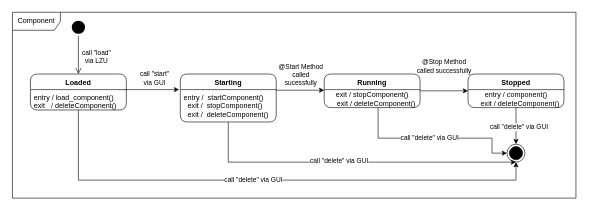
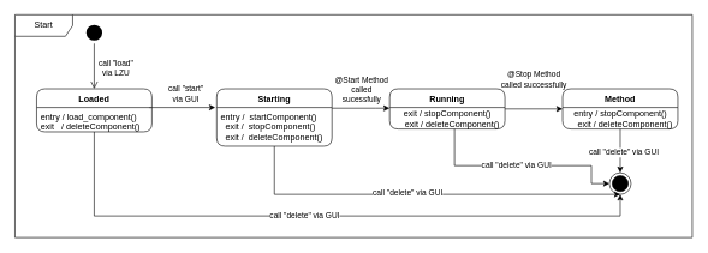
  <mxCell id="0" />
  <mxCell id="1" parent="0" />
  <mxCell id="2" value="" style="ellipse;html=1;shape=startState;fillColor=#000000;strokeColor=none;gradientColor=#000000;" parent="1" vertex="1"><mxGeometry x="115" y="30" width="30" height="30" as="geometry" /></mxCell>
  <mxCell id="3" value="call &quot;load&quot;&lt;br&gt;via LZU" style="edgeStyle=orthogonalEdgeStyle;html=1;verticalAlign=bottom;endArrow=open;endSize=8;strokeColor=#000000;rounded=0;" parent="1" source="2" target="7" edge="1"><mxGeometry x="0.587" y="30" relative="1" as="geometry"><mxPoint x="130" y="120" as="targetPoint" /><mxPoint as="offset" /></mxGeometry></mxCell>
  <mxCell id="4" value="call &quot;start&quot;&lt;br&gt;via GUI" style="edgeStyle=orthogonalEdgeStyle;rounded=0;orthogonalLoop=1;jettySize=auto;html=1;" parent="1" edge="1"><mxGeometry x="0.111" y="19" relative="1" as="geometry"><mxPoint x="298" y="149" as="targetPoint" /><mxPoint x="206" y="149" as="sourcePoint" /><mxPoint as="offset" /></mxGeometry></mxCell>
  <mxCell id="5" style="edgeStyle=orthogonalEdgeStyle;rounded=0;orthogonalLoop=1;jettySize=auto;html=1;entryX=0.5;entryY=1;entryDx=0;entryDy=0;" edge="1" parent="1" source="7" target="17"><mxGeometry relative="1" as="geometry"><Array as="points"><mxPoint x="130" y="300" /><mxPoint x="860" y="300" /></Array></mxGeometry></mxCell>
  <mxCell id="6" value="call &quot;delete&quot; via GUI" style="edgeLabel;html=1;align=center;verticalAlign=middle;resizable=0;points=[];" vertex="1" connectable="0" parent="5"><mxGeometry x="-0.069" y="1" relative="1" as="geometry"><mxPoint as="offset" /></mxGeometry></mxCell>
  <mxCell id="7" value="Loaded" style="swimlane;fontStyle=1;align=center;verticalAlign=top;childLayout=stackLayout;horizontal=1;startSize=26;horizontalStack=0;resizeParent=1;resizeParentMax=0;resizeLast=0;collapsible=1;marginBottom=0;rounded=1;" parent="1" vertex="1"><mxGeometry x="50" y="123" width="160" height="60" as="geometry" /></mxCell>
  <mxCell id="8" value="entry / load_component()&#10;exit   / deleteComponent()" style="text;strokeColor=none;fillColor=none;align=left;verticalAlign=top;spacingLeft=4;spacingRight=4;overflow=hidden;rotatable=0;points=[[0,0.5],[1,0.5]];portConstraint=eastwest;" parent="7" vertex="1"><mxGeometry y="26" width="160" height="34" as="geometry" /></mxCell>
  <mxCell id="9" value="@Start Method&lt;br&gt;called&lt;br&gt;sucessfully" style="edgeStyle=orthogonalEdgeStyle;rounded=0;orthogonalLoop=1;jettySize=auto;html=1;strokeColor=#000000;" parent="1" target="15" edge="1"><mxGeometry x="0.036" y="26" relative="1" as="geometry"><mxPoint x="460" y="150" as="sourcePoint" /><mxPoint x="540" y="147" as="targetPoint" /><Array as="points"><mxPoint x="520" y="150" /><mxPoint x="520" y="150" /></Array><mxPoint as="offset" /></mxGeometry></mxCell>
  <mxCell id="10" style="edgeStyle=orthogonalEdgeStyle;rounded=0;orthogonalLoop=1;jettySize=auto;html=1;entryX=0.5;entryY=1;entryDx=0;entryDy=0;" edge="1" parent="1" source="12" target="17"><mxGeometry relative="1" as="geometry"><Array as="points"><mxPoint x="380" y="270" /><mxPoint x="850" y="270" /></Array></mxGeometry></mxCell>
  <mxCell id="11" value="call &quot;delete&quot; via GUI" style="edgeLabel;html=1;align=center;verticalAlign=middle;resizable=0;points=[];" vertex="1" connectable="0" parent="10"><mxGeometry x="-0.084" y="4" relative="1" as="geometry"><mxPoint y="1" as="offset" /></mxGeometry></mxCell>
  <mxCell id="12" value="Starting" style="swimlane;fontStyle=1;align=center;verticalAlign=top;childLayout=stackLayout;horizontal=1;startSize=26;horizontalStack=0;resizeParent=1;resizeParentMax=0;resizeLast=0;collapsible=1;marginBottom=0;rounded=1;" parent="1" vertex="1"><mxGeometry x="300" y="123" width="160" height="80" as="geometry" /></mxCell>
  <mxCell id="13" value="entry /  startComponent()&#10;  exit /  stopComponent()&#10;  exit /  deleteComponent()" style="text;strokeColor=none;fillColor=none;align=left;verticalAlign=top;spacingLeft=4;spacingRight=4;overflow=hidden;rotatable=0;points=[[0,0.5],[1,0.5]];portConstraint=eastwest;" parent="12" vertex="1"><mxGeometry y="26" width="160" height="54" as="geometry" /></mxCell>
  <mxCell id="14" value="@Stop Method&lt;br&gt;called successfully" style="edgeStyle=orthogonalEdgeStyle;rounded=0;orthogonalLoop=1;jettySize=auto;html=1;strokeColor=#000000;entryX=0;entryY=0.5;entryDx=0;entryDy=0;" parent="1" source="15" target="19" edge="1"><mxGeometry y="41" relative="1" as="geometry"><mxPoint x="620" y="220" as="targetPoint" /><mxPoint as="offset" /></mxGeometry></mxCell>
  <mxCell id="15" value="Running" style="swimlane;fontStyle=1;align=center;verticalAlign=top;childLayout=stackLayout;horizontal=1;startSize=26;horizontalStack=0;resizeParent=1;resizeParentMax=0;resizeLast=0;collapsible=1;marginBottom=0;rounded=1;" parent="1" vertex="1"><mxGeometry x="540" y="123" width="160" height="56" as="geometry" /></mxCell>
  <mxCell id="16" value="exit / stopComponent()&lt;br&gt;&amp;nbsp; &amp;nbsp; exit / deleteComponent()" style="text;html=1;align=center;verticalAlign=middle;resizable=0;points=[];autosize=1;strokeColor=none;fillColor=none;" parent="15" vertex="1"><mxGeometry y="26" width="160" height="30" as="geometry" /></mxCell>
  <mxCell id="17" value="" style="ellipse;html=1;shape=endState;fillColor=#000000;strokeColor=#000000;" parent="1" vertex="1"><mxGeometry x="845" y="240" width="30" height="30" as="geometry" /></mxCell>
- <mxCell id="18" value="Component" style="shape=umlFrame;whiteSpace=wrap;html=1;strokeColor=#000000;gradientColor=none;width=80;height=30;" parent="1" vertex="1"><mxGeometry x="20" y="20" width="940" height="310" as="geometry" /></mxCell>
- <mxCell id="19" value="Stopped" style="swimlane;fontStyle=1;align=center;verticalAlign=top;childLayout=stackLayout;horizontal=1;startSize=26;horizontalStack=0;resizeParent=1;resizeParentMax=0;resizeLast=0;collapsible=1;marginBottom=0;rounded=1;" vertex="1" parent="1"><mxGeometry x="780" y="123" width="160" height="56" as="geometry" /></mxCell>
- <mxCell id="20" value="entry / component()&lt;br&gt;&amp;nbsp; &amp;nbsp; exit / deleteComponent()" style="text;html=1;align=center;verticalAlign=middle;resizable=0;points=[];autosize=1;strokeColor=none;fillColor=none;" vertex="1" parent="19"><mxGeometry y="26" width="160" height="30" as="geometry" /></mxCell>
+ <mxCell id="18" value="Start" style="shape=umlFrame;whiteSpace=wrap;html=1;strokeColor=#000000;gradientColor=none;width=80;height=30;" parent="1" vertex="1"><mxGeometry x="20" y="20" width="940" height="310" as="geometry" /></mxCell>
+ <mxCell id="19" value="Method" style="swimlane;fontStyle=1;align=center;verticalAlign=top;childLayout=stackLayout;horizontal=1;startSize=26;horizontalStack=0;resizeParent=1;resizeParentMax=0;resizeLast=0;collapsible=1;marginBottom=0;rounded=1;" vertex="1" parent="1"><mxGeometry x="780" y="123" width="160" height="56" as="geometry" /></mxCell>
+ <mxCell id="20" value="entry / stopComponent()&lt;br&gt;&amp;nbsp; &amp;nbsp; exit / deleteComponent()" style="text;html=1;align=center;verticalAlign=middle;resizable=0;points=[];autosize=1;strokeColor=none;fillColor=none;" vertex="1" parent="19"><mxGeometry y="26" width="160" height="30" as="geometry" /></mxCell>
  <mxCell id="21" style="edgeStyle=orthogonalEdgeStyle;rounded=0;orthogonalLoop=1;jettySize=auto;html=1;entryX=0.5;entryY=0;entryDx=0;entryDy=0;" edge="1" parent="1" source="20" target="17"><mxGeometry relative="1" as="geometry" /></mxCell>
  <mxCell id="22" value="call &quot;delete&quot; via GUI" style="edgeLabel;html=1;align=center;verticalAlign=middle;resizable=0;points=[];" vertex="1" connectable="0" parent="21"><mxGeometry x="0.059" y="4" relative="1" as="geometry"><mxPoint as="offset" /></mxGeometry></mxCell>
  <mxCell id="23" style="edgeStyle=orthogonalEdgeStyle;rounded=0;orthogonalLoop=1;jettySize=auto;html=1;entryX=0;entryY=0.5;entryDx=0;entryDy=0;" edge="1" parent="1" source="16" target="17"><mxGeometry relative="1" as="geometry"><Array as="points"><mxPoint x="630" y="230" /><mxPoint x="820" y="230" /><mxPoint x="820" y="255" /></Array></mxGeometry></mxCell>
  <mxCell id="24" value="call &quot;delete&quot; via GUI" style="edgeLabel;html=1;align=center;verticalAlign=middle;resizable=0;points=[];" vertex="1" connectable="0" parent="23"><mxGeometry x="-0.063" y="2" relative="1" as="geometry"><mxPoint as="offset" /></mxGeometry></mxCell>
